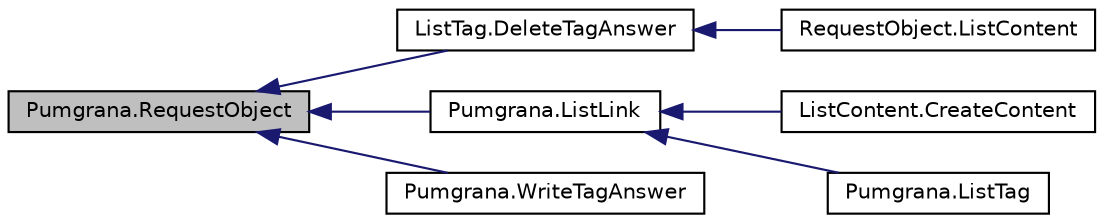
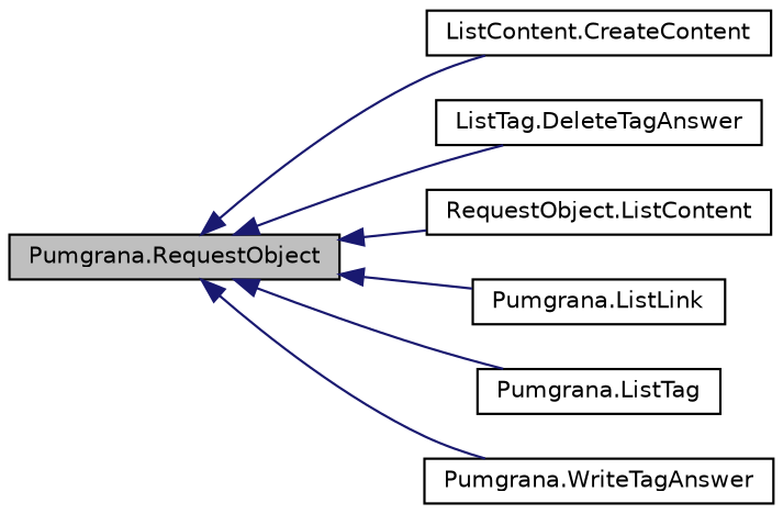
  digraph {
    rankdir=LR
    node [color=black fillcolor=white fontname=Helvetica fontsize=10 shape=record style=filled]
    edge [color=midnightblue dir=back fontname=Helvetica fontsize=10 labelfontname=Helvetica labelfontsize=10 style=solid]
    n1 [fillcolor=grey75 fontcolor=black height=0.2 label="Pumgrana.RequestObject" width=0.4]
    n2 [height=0.2 label="ListContent.CreateContent" width=0.4]
    n3 [height=0.2 label="ListTag.DeleteTagAnswer" width=0.4]
    n4 [height=0.2 label="RequestObject.ListContent" width=0.4]
    n5 [height=0.2 label="Pumgrana.ListLink" width=0.4]
    n6 [height=0.2 label="Pumgrana.ListTag" width=0.4]
    n7 [height=0.2 label="Pumgrana.WriteTagAnswer" width=0.4]
-   n5 -> n2
+   n1 -> n2
    n1 -> n3
-   n3 -> n4
+   n1 -> n4
    n1 -> n5
-   n5 -> n6
+   n1 -> n6
    n1 -> n7
  }
